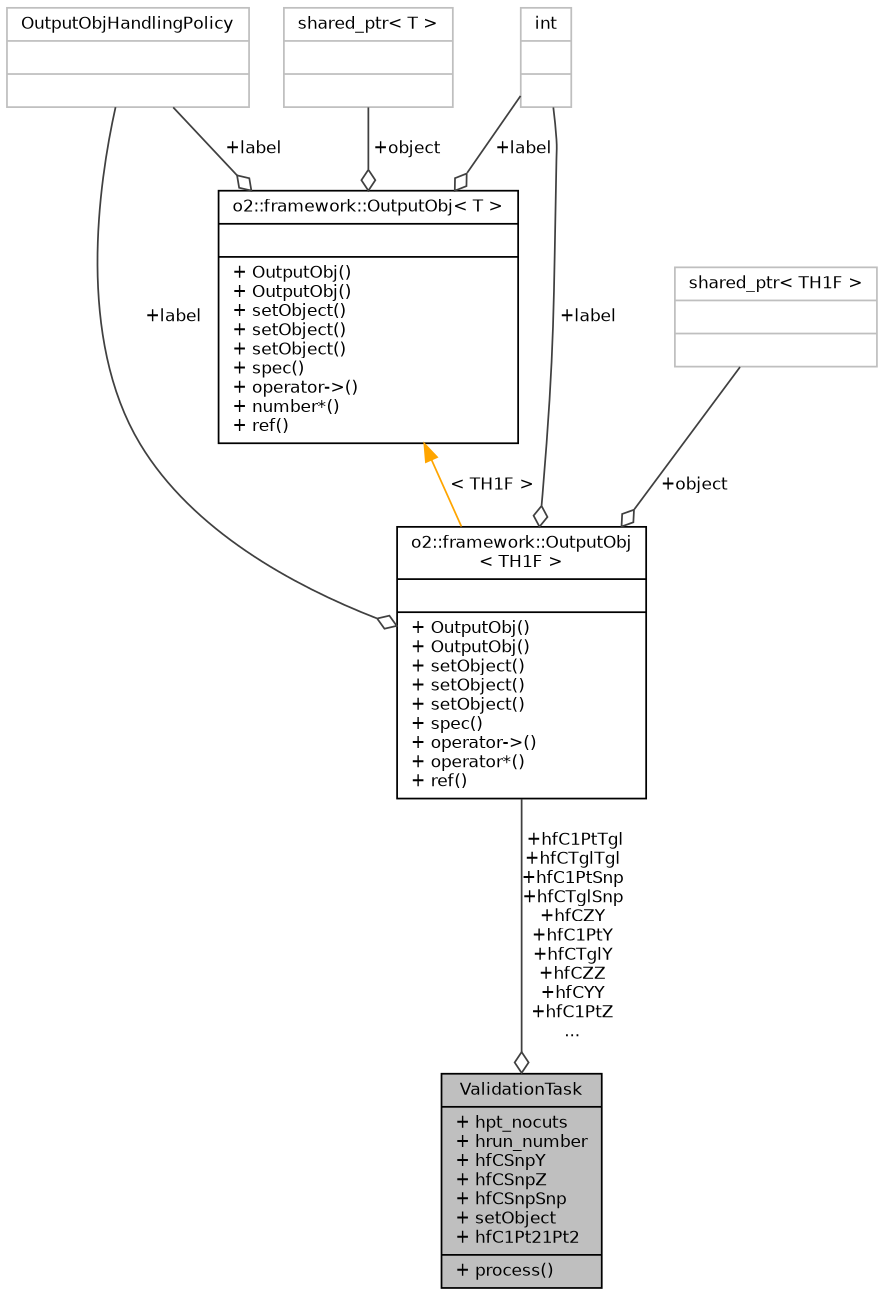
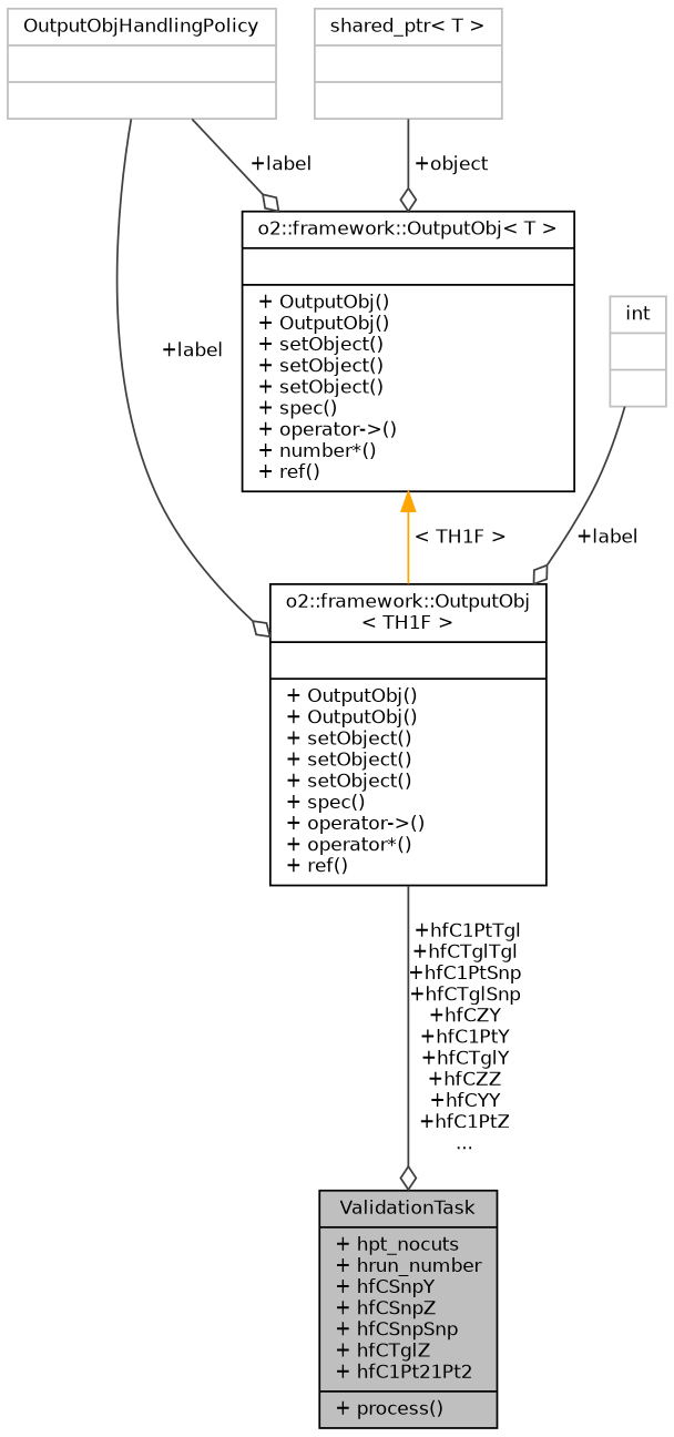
  digraph {
    node [color=grey75 fontname=Helvetica fontsize=10 shape=record]
    edge [arrowhead=odiamond color=grey25 fontname=Helvetica fontsize=10 labelfontname=Helvetica labelfontsize=10 style=solid]
-   n1 [color=black fillcolor=grey75 fontcolor=black height=0.2 label="{ValidationTask\n|+ hpt_nocuts\l+ hrun_number\l+ hfCSnpY\l+ hfCSnpZ\l+ hfCSnpSnp\l+ setObject\l+ hfC1Pt21Pt2\l|+ process()\l}" style=filled width=0.4]
+   n1 [color=black fillcolor=grey75 fontcolor=black height=0.2 label="{ValidationTask\n|+ hpt_nocuts\l+ hrun_number\l+ hfCSnpY\l+ hfCSnpZ\l+ hfCSnpSnp\l+ hfCTglZ\l+ hfC1Pt21Pt2\l|+ process()\l}" style=filled width=0.4]
    n2 [color=black height=0.2 label="{o2::framework::OutputObj\l\< TH1F \>\n||+ OutputObj()\l+ OutputObj()\l+ setObject()\l+ setObject()\l+ setObject()\l+ spec()\l+ operator-\>()\l+ operator*()\l+ ref()\l}" width=0.4]
    n3 [height=0.2 label="{OutputObjHandlingPolicy\n||}" width=0.4]
    n4 [color=black height=0.2 label="{o2::framework::OutputObj\< T \>\n||+ OutputObj()\l+ OutputObj()\l+ setObject()\l+ setObject()\l+ setObject()\l+ spec()\l+ operator-\>()\l+ number*()\l+ ref()\l}" width=0.4]
    n5 [height=0.2 label="{int\n||}" width=0.4]
-   n6 [height=0.2 label="{shared_ptr\< TH1F \>\n||}" width=0.4]
    n7 [height=0.2 label="{shared_ptr\< T \>\n||}" width=0.4]
    n2 -> n1 [label=" +hfC1PtTgl\n+hfCTglTgl\n+hfC1PtSnp\n+hfCTglSnp\n+hfCZY\n+hfC1PtY\n+hfCTglY\n+hfCZZ\n+hfCYY\n+hfC1PtZ\n..."]
    n3 -> n2 [label=" +label"]
    n3 -> n4 [label=" +label"]
    n4 -> n2 [color=orange dir=back label=" \< TH1F \>" arrowhead=""]
    n5 -> n2 [label=" +label"]
-   n5 -> n4 [label=" +label"]
-   n6 -> n2 [label=" +object"]
    n7 -> n4 [label=" +object"]
  }
